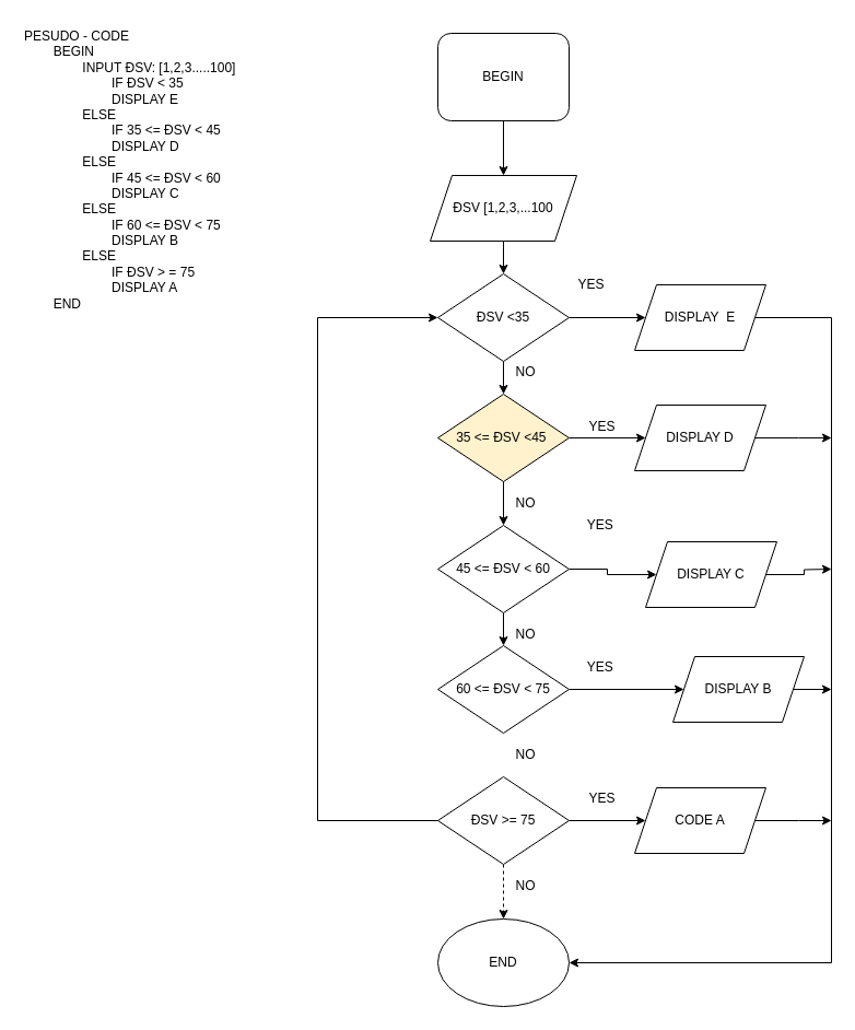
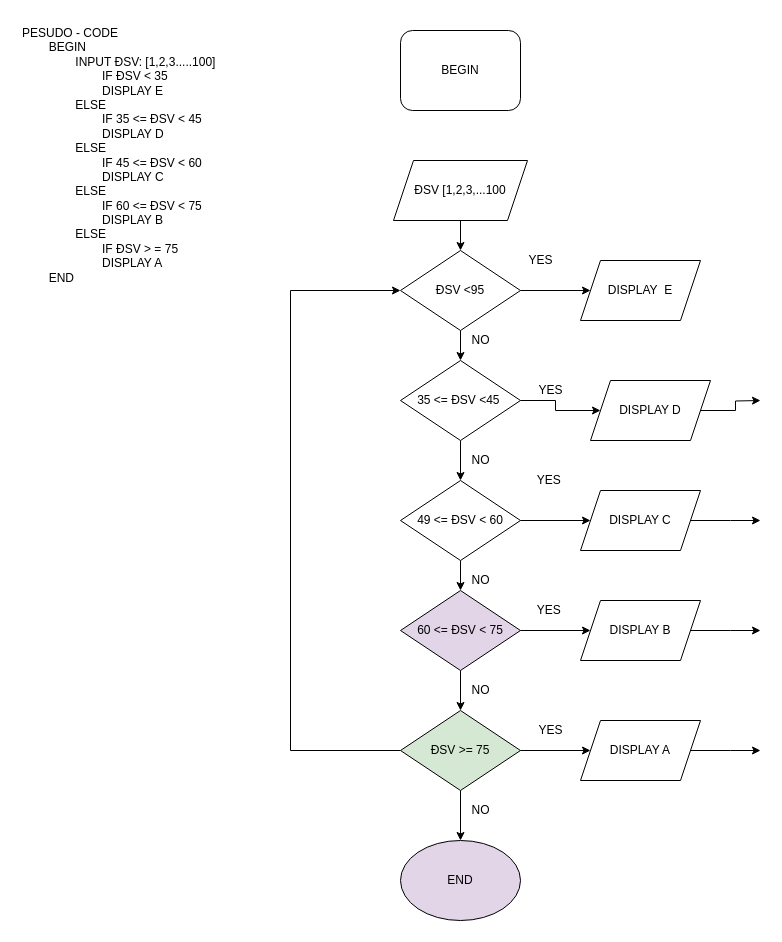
  <mxCell id="0" />
  <mxCell id="1" parent="0" />
- <mxCell id="2" style="edgeStyle=orthogonalEdgeStyle;rounded=0;orthogonalLoop=1;jettySize=auto;html=1;entryX=0.5;entryY=0;entryDx=0;entryDy=0;" edge="1" parent="1" source="3" target="5"><mxGeometry relative="1" as="geometry" /></mxCell>
  <mxCell id="3" value="BEGIN" style="whiteSpace=wrap;html=1;rounded=1;" vertex="1" parent="1"><mxGeometry x="400" y="30" width="120" height="80" as="geometry" /></mxCell>
  <mxCell id="4" style="edgeStyle=orthogonalEdgeStyle;rounded=0;orthogonalLoop=1;jettySize=auto;html=1;entryX=0.5;entryY=0;entryDx=0;entryDy=0;" edge="1" parent="1" source="5" target="8"><mxGeometry relative="1" as="geometry" /></mxCell>
  <mxCell id="5" value="ĐSV [1,2,3,...100" style="shape=parallelogram;perimeter=parallelogramPerimeter;whiteSpace=wrap;html=1;fixedSize=1;" vertex="1" parent="1"><mxGeometry x="393" y="160" width="134" height="60" as="geometry" /></mxCell>
  <mxCell id="6" style="edgeStyle=orthogonalEdgeStyle;rounded=0;orthogonalLoop=1;jettySize=auto;html=1;entryX=0.5;entryY=0;entryDx=0;entryDy=0;" edge="1" parent="1" source="8" target="11"><mxGeometry relative="1" as="geometry" /></mxCell>
  <mxCell id="7" style="edgeStyle=orthogonalEdgeStyle;rounded=0;orthogonalLoop=1;jettySize=auto;html=1;entryX=0;entryY=0.5;entryDx=0;entryDy=0;" edge="1" parent="1" source="8" target="24"><mxGeometry relative="1" as="geometry" /></mxCell>
- <mxCell id="8" value="ĐSV &amp;lt;35" style="rhombus;whiteSpace=wrap;html=1;" vertex="1" parent="1"><mxGeometry x="400" y="250" width="120" height="80" as="geometry" /></mxCell>
+ <mxCell id="8" value="ĐSV &amp;lt;95" style="rhombus;whiteSpace=wrap;html=1;" vertex="1" parent="1"><mxGeometry x="400" y="250" width="120" height="80" as="geometry" /></mxCell>
  <mxCell id="9" style="edgeStyle=orthogonalEdgeStyle;rounded=0;orthogonalLoop=1;jettySize=auto;html=1;entryX=0.5;entryY=0;entryDx=0;entryDy=0;" edge="1" parent="1" source="11" target="14"><mxGeometry relative="1" as="geometry" /></mxCell>
  <mxCell id="10" style="edgeStyle=orthogonalEdgeStyle;rounded=0;orthogonalLoop=1;jettySize=auto;html=1;entryX=0;entryY=0.5;entryDx=0;entryDy=0;" edge="1" parent="1" source="11" target="26"><mxGeometry relative="1" as="geometry" /></mxCell>
- <mxCell id="11" value="35 &amp;lt;= ĐSV &amp;lt;45&amp;nbsp;" style="rhombus;whiteSpace=wrap;html=1;fillColor=#fff2cc;" vertex="1" parent="1"><mxGeometry x="400" y="360" width="120" height="80" as="geometry" /></mxCell>
+ <mxCell id="11" value="35 &amp;lt;= ĐSV &amp;lt;45&amp;nbsp;" style="rhombus;whiteSpace=wrap;html=1;" vertex="1" parent="1"><mxGeometry x="400" y="360" width="120" height="80" as="geometry" /></mxCell>
  <mxCell id="12" style="edgeStyle=orthogonalEdgeStyle;rounded=0;orthogonalLoop=1;jettySize=auto;html=1;entryX=0.5;entryY=0;entryDx=0;entryDy=0;" edge="1" parent="1" source="14" target="17"><mxGeometry relative="1" as="geometry" /></mxCell>
  <mxCell id="13" style="edgeStyle=orthogonalEdgeStyle;rounded=0;orthogonalLoop=1;jettySize=auto;html=1;" edge="1" parent="1" source="14" target="28"><mxGeometry relative="1" as="geometry" /></mxCell>
- <mxCell id="14" value="45 &amp;lt;= ĐSV &amp;lt; 60" style="rhombus;whiteSpace=wrap;html=1;" vertex="1" parent="1"><mxGeometry x="400" y="480" width="120" height="80" as="geometry" /></mxCell>
+ <mxCell id="14" value="49 &amp;lt;= ĐSV &amp;lt; 60" style="rhombus;whiteSpace=wrap;html=1;" vertex="1" parent="1"><mxGeometry x="400" y="480" width="120" height="80" as="geometry" /></mxCell>
+ <mxCell id="15" style="edgeStyle=orthogonalEdgeStyle;rounded=0;orthogonalLoop=1;jettySize=auto;html=1;entryX=0.5;entryY=0;entryDx=0;entryDy=0;" edge="1" parent="1" source="17" target="21"><mxGeometry relative="1" as="geometry" /></mxCell>
  <mxCell id="16" style="edgeStyle=orthogonalEdgeStyle;rounded=0;orthogonalLoop=1;jettySize=auto;html=1;entryX=0;entryY=0.5;entryDx=0;entryDy=0;" edge="1" parent="1" source="17" target="30"><mxGeometry relative="1" as="geometry" /></mxCell>
- <mxCell id="17" value="60 &amp;lt;= ĐSV &amp;lt; 75" style="rhombus;whiteSpace=wrap;html=1;" vertex="1" parent="1"><mxGeometry x="400" y="590" width="120" height="80" as="geometry" /></mxCell>
- <mxCell id="18" style="edgeStyle=orthogonalEdgeStyle;rounded=0;orthogonalLoop=1;jettySize=auto;html=1;entryX=0.5;entryY=0;entryDx=0;entryDy=0;dashed=1;" edge="1" parent="1" source="21" target="22"><mxGeometry relative="1" as="geometry" /></mxCell>
+ <mxCell id="17" value="60 &amp;lt;= ĐSV &amp;lt; 75" style="rhombus;whiteSpace=wrap;html=1;fillColor=#e1d5e7;" vertex="1" parent="1"><mxGeometry x="400" y="590" width="120" height="80" as="geometry" /></mxCell>
+ <mxCell id="18" style="edgeStyle=orthogonalEdgeStyle;rounded=0;orthogonalLoop=1;jettySize=auto;html=1;entryX=0.5;entryY=0;entryDx=0;entryDy=0;" edge="1" parent="1" source="21" target="22"><mxGeometry relative="1" as="geometry" /></mxCell>
  <mxCell id="19" style="edgeStyle=orthogonalEdgeStyle;rounded=0;orthogonalLoop=1;jettySize=auto;html=1;entryX=0;entryY=0.5;entryDx=0;entryDy=0;" edge="1" parent="1" source="21" target="8"><mxGeometry relative="1" as="geometry"><Array as="points"><mxPoint x="290" y="750" /><mxPoint x="290" y="290" /></Array></mxGeometry></mxCell>
  <mxCell id="20" style="edgeStyle=orthogonalEdgeStyle;rounded=0;orthogonalLoop=1;jettySize=auto;html=1;entryX=0;entryY=0.5;entryDx=0;entryDy=0;" edge="1" parent="1" source="21" target="32"><mxGeometry relative="1" as="geometry" /></mxCell>
- <mxCell id="21" value="ĐSV &amp;gt;= 75" style="rhombus;whiteSpace=wrap;html=1;" vertex="1" parent="1"><mxGeometry x="400" y="710" width="120" height="80" as="geometry" /></mxCell>
- <mxCell id="22" value="END&lt;br&gt;" style="ellipse;whiteSpace=wrap;html=1;" vertex="1" parent="1"><mxGeometry x="400" y="840" width="120" height="80" as="geometry" /></mxCell>
- <mxCell id="23" style="edgeStyle=orthogonalEdgeStyle;rounded=0;orthogonalLoop=1;jettySize=auto;html=1;entryX=1;entryY=0.5;entryDx=0;entryDy=0;" edge="1" parent="1" source="24" target="22"><mxGeometry relative="1" as="geometry"><Array as="points"><mxPoint x="760" y="290" /><mxPoint x="760" y="880" /></Array></mxGeometry></mxCell>
+ <mxCell id="21" value="ĐSV &amp;gt;= 75" style="rhombus;whiteSpace=wrap;html=1;fillColor=#d5e8d4;" vertex="1" parent="1"><mxGeometry x="400" y="710" width="120" height="80" as="geometry" /></mxCell>
+ <mxCell id="22" value="END&lt;br&gt;" style="ellipse;whiteSpace=wrap;html=1;fillColor=#e1d5e7;" vertex="1" parent="1"><mxGeometry x="400" y="840" width="120" height="80" as="geometry" /></mxCell>
  <mxCell id="24" value="DISPLAY&amp;nbsp; E" style="shape=parallelogram;perimeter=parallelogramPerimeter;whiteSpace=wrap;html=1;fixedSize=1;" vertex="1" parent="1"><mxGeometry x="580" y="260" width="120" height="60" as="geometry" /></mxCell>
  <mxCell id="25" style="edgeStyle=orthogonalEdgeStyle;rounded=0;orthogonalLoop=1;jettySize=auto;html=1;" edge="1" parent="1" source="26"><mxGeometry relative="1" as="geometry"><mxPoint x="760" y="400" as="targetPoint" /></mxGeometry></mxCell>
- <mxCell id="26" value="DISPLAY D" style="shape=parallelogram;perimeter=parallelogramPerimeter;whiteSpace=wrap;html=1;fixedSize=1;" vertex="1" parent="1"><mxGeometry x="580" y="370" width="120" height="60" as="geometry" /></mxCell>
+ <mxCell id="26" value="DISPLAY D" style="shape=parallelogram;perimeter=parallelogramPerimeter;whiteSpace=wrap;html=1;fixedSize=1;" vertex="1" parent="1"><mxGeometry x="590" y="380" width="120" height="60" as="geometry" /></mxCell>
  <mxCell id="27" style="edgeStyle=orthogonalEdgeStyle;rounded=0;orthogonalLoop=1;jettySize=auto;html=1;" edge="1" parent="1" source="28"><mxGeometry relative="1" as="geometry"><mxPoint x="760" y="520" as="targetPoint" /></mxGeometry></mxCell>
- <mxCell id="28" value="DISPLAY C" style="shape=parallelogram;perimeter=parallelogramPerimeter;whiteSpace=wrap;html=1;fixedSize=1;" vertex="1" parent="1"><mxGeometry x="590" y="495" width="120" height="60" as="geometry" /></mxCell>
+ <mxCell id="28" value="DISPLAY C" style="shape=parallelogram;perimeter=parallelogramPerimeter;whiteSpace=wrap;html=1;fixedSize=1;" vertex="1" parent="1"><mxGeometry x="580" y="490" width="120" height="60" as="geometry" /></mxCell>
  <mxCell id="29" style="edgeStyle=orthogonalEdgeStyle;rounded=0;orthogonalLoop=1;jettySize=auto;html=1;" edge="1" parent="1" source="30"><mxGeometry relative="1" as="geometry"><mxPoint x="760" y="630" as="targetPoint" /></mxGeometry></mxCell>
- <mxCell id="30" value="DISPLAY B" style="shape=parallelogram;perimeter=parallelogramPerimeter;whiteSpace=wrap;html=1;fixedSize=1;" vertex="1" parent="1"><mxGeometry x="615" y="600" width="120" height="60" as="geometry" /></mxCell>
+ <mxCell id="30" value="DISPLAY B" style="shape=parallelogram;perimeter=parallelogramPerimeter;whiteSpace=wrap;html=1;fixedSize=1;" vertex="1" parent="1"><mxGeometry x="580" y="600" width="120" height="60" as="geometry" /></mxCell>
  <mxCell id="31" style="edgeStyle=orthogonalEdgeStyle;rounded=0;orthogonalLoop=1;jettySize=auto;html=1;" edge="1" parent="1" source="32"><mxGeometry relative="1" as="geometry"><mxPoint x="760" y="750" as="targetPoint" /></mxGeometry></mxCell>
- <mxCell id="32" value="CODE A" style="shape=parallelogram;perimeter=parallelogramPerimeter;whiteSpace=wrap;html=1;fixedSize=1;" vertex="1" parent="1"><mxGeometry x="580" y="720" width="120" height="60" as="geometry" /></mxCell>
+ <mxCell id="32" value="DISPLAY A" style="shape=parallelogram;perimeter=parallelogramPerimeter;whiteSpace=wrap;html=1;fixedSize=1;" vertex="1" parent="1"><mxGeometry x="580" y="720" width="120" height="60" as="geometry" /></mxCell>
  <mxCell id="33" value="YES" style="text;html=1;align=center;verticalAlign=middle;resizable=0;points=[];autosize=1;strokeColor=none;fillColor=none;" vertex="1" parent="1"><mxGeometry x="515" y="245" width="50" height="30" as="geometry" /></mxCell>
  <mxCell id="34" value="NO" style="text;html=1;align=center;verticalAlign=middle;resizable=0;points=[];autosize=1;strokeColor=none;fillColor=none;" vertex="1" parent="1"><mxGeometry x="460" y="325" width="40" height="30" as="geometry" /></mxCell>
  <mxCell id="35" value="YES" style="text;html=1;align=center;verticalAlign=middle;resizable=0;points=[];autosize=1;strokeColor=none;fillColor=none;" vertex="1" parent="1"><mxGeometry x="525" y="375" width="50" height="30" as="geometry" /></mxCell>
  <mxCell id="36" value="NO" style="text;html=1;align=center;verticalAlign=middle;resizable=0;points=[];autosize=1;strokeColor=none;fillColor=none;" vertex="1" parent="1"><mxGeometry x="460" y="445" width="40" height="30" as="geometry" /></mxCell>
  <mxCell id="37" value="YES&amp;nbsp;" style="text;html=1;align=center;verticalAlign=middle;resizable=0;points=[];autosize=1;strokeColor=none;fillColor=none;" vertex="1" parent="1"><mxGeometry x="525" y="465" width="50" height="30" as="geometry" /></mxCell>
  <mxCell id="38" value="NO" style="text;html=1;align=center;verticalAlign=middle;resizable=0;points=[];autosize=1;strokeColor=none;fillColor=none;" vertex="1" parent="1"><mxGeometry x="460" y="565" width="40" height="30" as="geometry" /></mxCell>
  <mxCell id="39" value="YES&amp;nbsp;" style="text;html=1;align=center;verticalAlign=middle;resizable=0;points=[];autosize=1;strokeColor=none;fillColor=none;" vertex="1" parent="1"><mxGeometry x="525" y="595" width="50" height="30" as="geometry" /></mxCell>
  <mxCell id="40" value="NO" style="text;html=1;align=center;verticalAlign=middle;resizable=0;points=[];autosize=1;strokeColor=none;fillColor=none;" vertex="1" parent="1"><mxGeometry x="460" y="675" width="40" height="30" as="geometry" /></mxCell>
  <mxCell id="41" value="YES" style="text;html=1;align=center;verticalAlign=middle;resizable=0;points=[];autosize=1;strokeColor=none;fillColor=none;" vertex="1" parent="1"><mxGeometry x="525" y="715" width="50" height="30" as="geometry" /></mxCell>
  <mxCell id="42" value="NO" style="text;html=1;align=center;verticalAlign=middle;resizable=0;points=[];autosize=1;strokeColor=none;fillColor=none;" vertex="1" parent="1"><mxGeometry x="460" y="795" width="40" height="30" as="geometry" /></mxCell>
  <mxCell id="43" value="PESUDO - CODE&lt;br&gt;&lt;span style=&quot;white-space: pre;&quot;&gt;&#09;&lt;/span&gt;BEGIN&lt;br&gt;&lt;span style=&quot;white-space: pre;&quot;&gt;&#09;&lt;span style=&quot;white-space: pre;&quot;&gt;&#09;&lt;/span&gt;&lt;/span&gt;INPUT ĐSV: [1,2,3.....100]&lt;br&gt;&lt;span style=&quot;white-space: pre;&quot;&gt;&#09;&lt;/span&gt;&lt;span style=&quot;white-space: pre;&quot;&gt;&#09;&lt;span style=&quot;white-space: pre;&quot;&gt;&#09;&lt;/span&gt;&lt;/span&gt;IF ĐSV &amp;lt; 35&lt;br&gt;&lt;span style=&quot;white-space: pre;&quot;&gt;&#09;&lt;/span&gt;&lt;span style=&quot;white-space: pre;&quot;&gt;&#09;&lt;/span&gt;&lt;span style=&quot;white-space: pre;&quot;&gt;&#09;&lt;/span&gt;DISPLAY E&lt;br&gt;&lt;span style=&quot;white-space: pre;&quot;&gt;&#09;&lt;span style=&quot;white-space: pre;&quot;&gt;&#09;&lt;/span&gt;&lt;/span&gt;ELSE&lt;br&gt;&lt;span style=&quot;white-space: pre;&quot;&gt;&#09;&lt;span style=&quot;white-space: pre;&quot;&gt;&#09;&lt;span style=&quot;white-space: pre;&quot;&gt;&#09;&lt;/span&gt;&lt;/span&gt;&lt;/span&gt;IF 35 &amp;lt;= ĐSV &amp;lt; 45&lt;br&gt;&lt;span style=&quot;white-space: pre;&quot;&gt;&#09;&lt;/span&gt;&lt;span style=&quot;white-space: pre;&quot;&gt;&#09;&lt;/span&gt;&lt;span style=&quot;white-space: pre;&quot;&gt;&#09;&lt;/span&gt;DISPLAY D&lt;br&gt;&lt;span style=&quot;white-space: pre;&quot;&gt;&#09;&lt;/span&gt;&lt;span style=&quot;white-space: pre;&quot;&gt;&#09;&lt;/span&gt;ELSE&lt;br&gt;&lt;span style=&quot;white-space: pre;&quot;&gt;&#09;&lt;/span&gt;&lt;span style=&quot;white-space: pre;&quot;&gt;&#09;&lt;/span&gt;&lt;span style=&quot;white-space: pre;&quot;&gt;&#09;&lt;/span&gt;IF 45 &amp;lt;= ĐSV &amp;lt; 60&lt;br&gt;&lt;span style=&quot;white-space: pre;&quot;&gt;&#09;&lt;/span&gt;&lt;span style=&quot;white-space: pre;&quot;&gt;&#09;&lt;/span&gt;&lt;span style=&quot;white-space: pre;&quot;&gt;&#09;&lt;/span&gt;DISPLAY C&lt;br&gt;&lt;span style=&quot;white-space: pre;&quot;&gt;&#09;&lt;/span&gt;&lt;span style=&quot;white-space: pre;&quot;&gt;&#09;&lt;/span&gt;ELSE&lt;br&gt;&lt;span style=&quot;white-space: pre;&quot;&gt;&#09;&lt;/span&gt;&lt;span style=&quot;white-space: pre;&quot;&gt;&#09;&lt;/span&gt;&lt;span style=&quot;white-space: pre;&quot;&gt;&#09;&lt;/span&gt;IF 60 &amp;lt;= ĐSV &amp;lt; 75&lt;br&gt;&lt;span style=&quot;white-space: pre;&quot;&gt;&#09;&lt;/span&gt;&lt;span style=&quot;white-space: pre;&quot;&gt;&#09;&lt;/span&gt;&lt;span style=&quot;white-space: pre;&quot;&gt;&#09;&lt;/span&gt;DISPLAY B&lt;br&gt;&lt;span style=&quot;white-space: pre;&quot;&gt;&#09;&lt;/span&gt;&lt;span style=&quot;white-space: pre;&quot;&gt;&#09;&lt;/span&gt;ELSE&lt;br&gt;&lt;span style=&quot;white-space: pre;&quot;&gt;&#09;&lt;/span&gt;&lt;span style=&quot;white-space: pre;&quot;&gt;&#09;&lt;/span&gt;&lt;span style=&quot;white-space: pre;&quot;&gt;&#09;&lt;/span&gt;IF ĐSV &amp;gt; = 75&lt;br&gt;&lt;span style=&quot;white-space: pre;&quot;&gt;&#09;&lt;/span&gt;&lt;span style=&quot;white-space: pre;&quot;&gt;&#09;&lt;/span&gt;&lt;span style=&quot;white-space: pre;&quot;&gt;&#09;&lt;/span&gt;DISPLAY A&lt;br&gt;&lt;span style=&quot;white-space: pre;&quot;&gt;&#09;&lt;/span&gt;END" style="text;html=1;align=left;verticalAlign=middle;resizable=0;points=[];autosize=1;strokeColor=none;fillColor=none;" vertex="1" parent="1"><mxGeometry x="20" y="20" width="220" height="270" as="geometry" /></mxCell>
